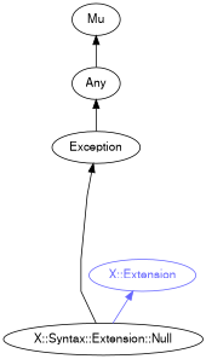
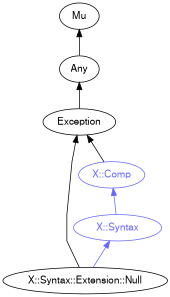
  digraph {
    rankdir=BT
    splines=polyline
    node [color="#000000" fontcolor="#000000" fontname=FreeSans]
    edge [color="#000000"]
    "X::Syntax::Extension::Null"
    Exception
-   "X::Syntax" [color="#6666FF" fontcolor="#6666FF" label="X::Extension"]
+   "X::Syntax" [color="#6666FF" fontcolor="#6666FF"]
    Any
+   "X::Comp" [color="#6666FF" fontcolor="#6666FF"]
    Mu
    "X::Syntax::Extension::Null" -> Exception
    "X::Syntax::Extension::Null" -> "X::Syntax" [color="#6666FF"]
    Exception -> Any
+   "X::Syntax" -> "X::Comp" [color="#6666FF"]
    Any -> Mu
+   "X::Comp" -> Exception
  }
